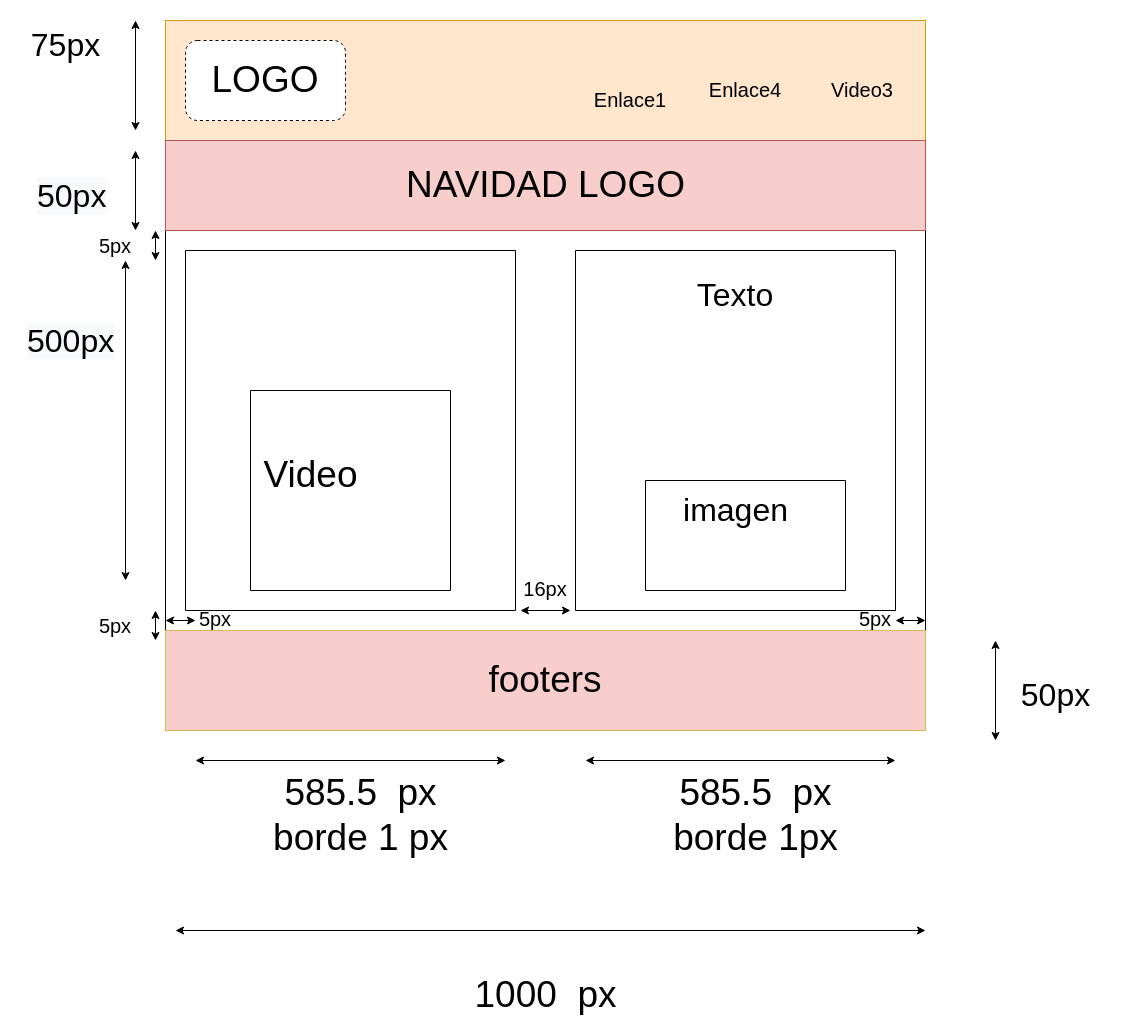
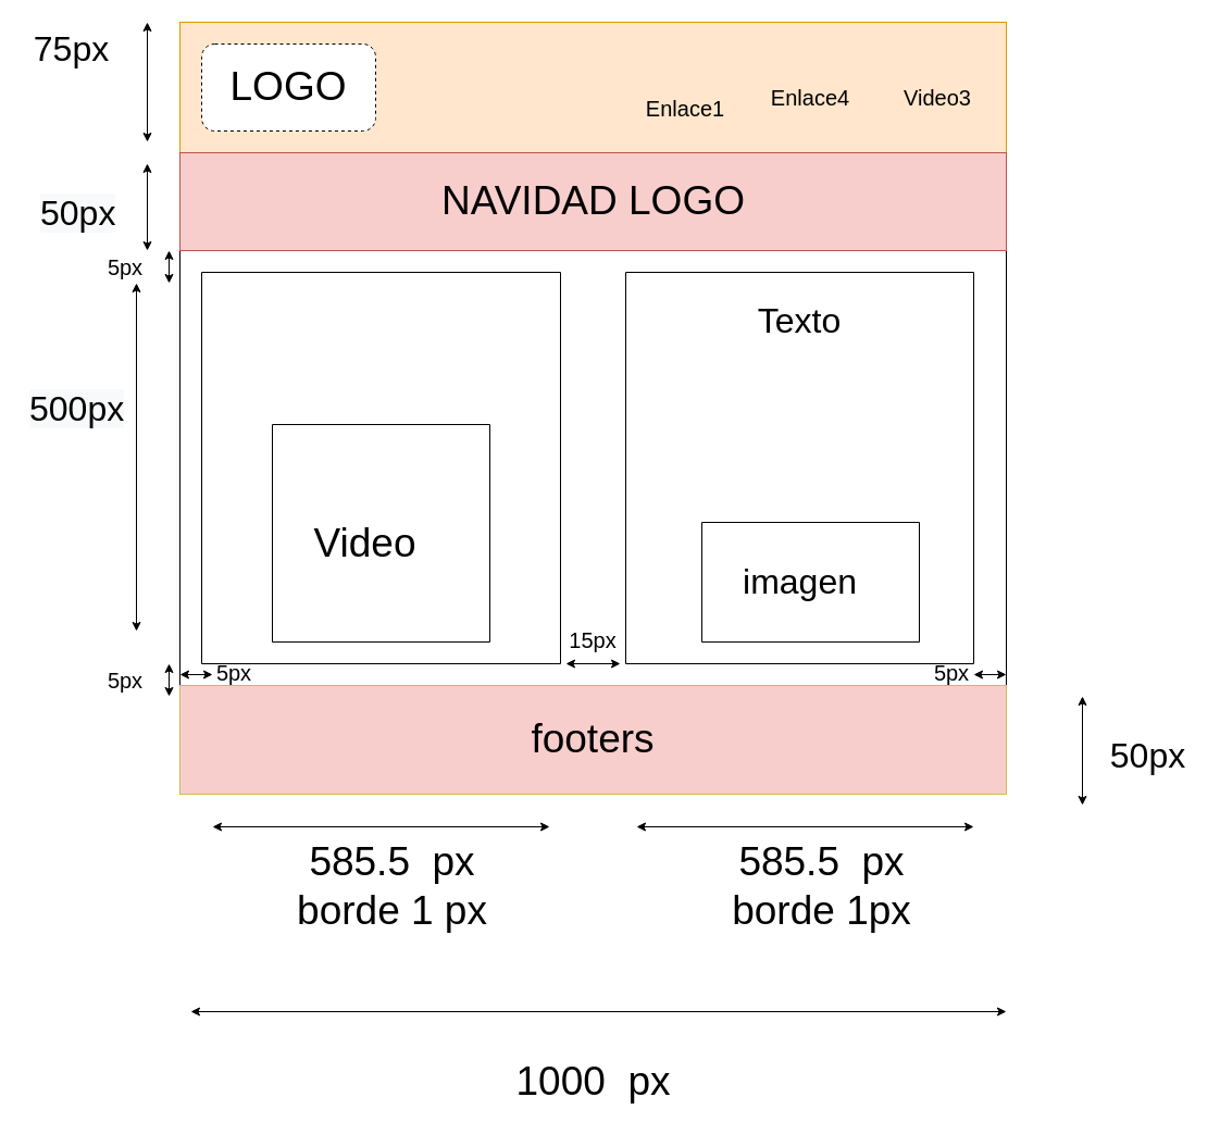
  <mxCell id="0" />
  <mxCell id="1" parent="0" />
  <mxCell id="2" value="" style="swimlane;startSize=0;" parent="1" vertex="1"><mxGeometry x="165" y="20" width="760" height="710" as="geometry" /></mxCell>
  <mxCell id="3" value="" style="rounded=0;whiteSpace=wrap;html=1;fillColor=#ffe6cc;strokeColor=#d79b00;" parent="2" vertex="1"><mxGeometry width="760" height="120" as="geometry" /></mxCell>
  <mxCell id="4" value="" style="rounded=0;whiteSpace=wrap;html=1;fillColor=#f8cecc;strokeColor=#b85450;" parent="2" vertex="1"><mxGeometry y="120" width="760" height="90" as="geometry" /></mxCell>
  <mxCell id="5" value="LOGO" style="rounded=1;whiteSpace=wrap;html=1;fontSize=37;dashed=1;" parent="2" vertex="1"><mxGeometry x="20" y="20" width="160" height="80" as="geometry" /></mxCell>
  <mxCell id="6" value="footers" style="rounded=0;whiteSpace=wrap;html=1;fontSize=37;fillColor=#f8cecc;strokeColor=#d6b656;" parent="2" vertex="1"><mxGeometry y="610" width="760" height="100" as="geometry" /></mxCell>
  <mxCell id="7" value="" style="swimlane;startSize=0;fontSize=37;" parent="2" vertex="1"><mxGeometry x="20" y="230" width="330" height="360" as="geometry" /></mxCell>
  <mxCell id="8" value="" style="swimlane;startSize=0;fontSize=37;" parent="7" vertex="1"><mxGeometry x="65" y="140" width="200" height="200" as="geometry" /></mxCell>
  <mxCell id="9" value="" style="swimlane;startSize=0;fontSize=37;" parent="2" vertex="1"><mxGeometry x="410" y="230" width="320" height="360" as="geometry" /></mxCell>
  <mxCell id="10" value="" style="swimlane;startSize=0;fontSize=32;" parent="9" vertex="1"><mxGeometry x="70" y="230" width="200" height="110" as="geometry" /></mxCell>
- <mxCell id="11" value="imagen" style="text;html=1;align=center;verticalAlign=middle;resizable=0;points=[];autosize=1;strokeColor=none;fillColor=none;fontSize=32;" parent="10" vertex="1"><mxGeometry x="30" y="10" width="120" height="40" as="geometry" /></mxCell>
+ <mxCell id="11" value="imagen" style="text;html=1;align=center;verticalAlign=middle;resizable=0;points=[];autosize=1;strokeColor=none;fillColor=none;fontSize=32;" parent="10" vertex="1"><mxGeometry x="30" y="35" width="120" height="40" as="geometry" /></mxCell>
  <mxCell id="12" value="Texto" style="text;html=1;strokeColor=none;fillColor=none;align=center;verticalAlign=middle;whiteSpace=wrap;rounded=0;fontSize=32;" parent="9" vertex="1"><mxGeometry x="130" y="30" width="60" height="30" as="geometry" /></mxCell>
  <mxCell id="13" value="NAVIDAD LOGO" style="text;html=1;align=center;verticalAlign=middle;resizable=0;points=[];autosize=1;strokeColor=none;fillColor=none;fontSize=37;" parent="2" vertex="1"><mxGeometry x="210" y="140" width="340" height="50" as="geometry" /></mxCell>
  <mxCell id="14" value="&lt;span style=&quot;font-size: 20px&quot;&gt;Enlace1&lt;/span&gt;" style="text;html=1;strokeColor=none;fillColor=none;align=center;verticalAlign=middle;whiteSpace=wrap;rounded=0;fontSize=37;" parent="2" vertex="1"><mxGeometry x="435" y="60" width="60" height="30" as="geometry" /></mxCell>
  <mxCell id="15" value="&lt;span style=&quot;font-size: 20px&quot;&gt;Video3&lt;/span&gt;" style="text;html=1;strokeColor=none;fillColor=none;align=center;verticalAlign=middle;whiteSpace=wrap;rounded=0;fontSize=37;" parent="2" vertex="1"><mxGeometry x="667" y="50" width="60" height="30" as="geometry" /></mxCell>
  <mxCell id="16" value="&lt;span style=&quot;font-size: 20px&quot;&gt;Enlace4&lt;/span&gt;" style="text;html=1;strokeColor=none;fillColor=none;align=center;verticalAlign=middle;whiteSpace=wrap;rounded=0;fontSize=37;" parent="2" vertex="1"><mxGeometry x="550" y="50" width="60" height="30" as="geometry" /></mxCell>
  <mxCell id="17" value="" style="endArrow=classic;startArrow=classic;html=1;rounded=0;fontSize=32;" parent="2" edge="1"><mxGeometry width="50" height="50" relative="1" as="geometry"><mxPoint y="600" as="sourcePoint" /><mxPoint x="30" y="600" as="targetPoint" /></mxGeometry></mxCell>
  <mxCell id="18" value="" style="endArrow=classic;startArrow=classic;html=1;rounded=0;fontSize=32;" parent="2" edge="1"><mxGeometry width="50" height="50" relative="1" as="geometry"><mxPoint x="730.0" y="600" as="sourcePoint" /><mxPoint x="760.0" y="600" as="targetPoint" /></mxGeometry></mxCell>
  <mxCell id="19" value="" style="endArrow=classic;startArrow=classic;html=1;rounded=0;fontSize=32;" parent="2" edge="1"><mxGeometry width="50" height="50" relative="1" as="geometry"><mxPoint x="355.0" y="590" as="sourcePoint" /><mxPoint x="405" y="590" as="targetPoint" /></mxGeometry></mxCell>
- <mxCell id="20" value="&lt;font style=&quot;font-size: 20px&quot;&gt;16px&lt;/font&gt;" style="text;html=1;strokeColor=none;fillColor=none;align=center;verticalAlign=middle;whiteSpace=wrap;rounded=0;fontSize=32;" parent="2" vertex="1"><mxGeometry x="350" y="550" width="60" height="30" as="geometry" /></mxCell>
+ <mxCell id="20" value="&lt;font style=&quot;font-size: 20px&quot;&gt;15px&lt;/font&gt;" style="text;html=1;strokeColor=none;fillColor=none;align=center;verticalAlign=middle;whiteSpace=wrap;rounded=0;fontSize=32;" parent="2" vertex="1"><mxGeometry x="350" y="550" width="60" height="30" as="geometry" /></mxCell>
  <mxCell id="21" value="&lt;font style=&quot;font-size: 20px&quot;&gt;5px&lt;/font&gt;" style="text;html=1;strokeColor=none;fillColor=none;align=center;verticalAlign=middle;whiteSpace=wrap;rounded=0;fontSize=32;" parent="2" vertex="1"><mxGeometry x="20" y="580" width="60" height="30" as="geometry" /></mxCell>
  <mxCell id="22" value="&lt;font style=&quot;font-size: 20px&quot;&gt;5px&lt;/font&gt;" style="text;html=1;strokeColor=none;fillColor=none;align=center;verticalAlign=middle;whiteSpace=wrap;rounded=0;fontSize=32;" parent="2" vertex="1"><mxGeometry x="680" y="580" width="60" height="30" as="geometry" /></mxCell>
  <mxCell id="23" value="" style="endArrow=classic;startArrow=classic;html=1;rounded=0;" parent="1" edge="1"><mxGeometry width="50" height="50" relative="1" as="geometry"><mxPoint x="175" y="930" as="sourcePoint" /><mxPoint x="925" y="930" as="targetPoint" /></mxGeometry></mxCell>
  <mxCell id="24" value="&lt;font style=&quot;font-size: 37px&quot;&gt;1000&amp;nbsp; px&lt;/font&gt;" style="text;html=1;align=center;verticalAlign=middle;resizable=0;points=[];autosize=1;strokeColor=none;fillColor=none;" parent="1" vertex="1"><mxGeometry x="465" y="980" width="160" height="30" as="geometry" /></mxCell>
- <mxCell id="25" value="Video" style="text;html=1;align=center;verticalAlign=middle;resizable=0;points=[];autosize=1;strokeColor=none;fillColor=none;fontSize=37;" parent="1" vertex="1"><mxGeometry x="255" y="450" width="110" height="50" as="geometry" /></mxCell>
+ <mxCell id="25" value="Video" style="text;html=1;align=center;verticalAlign=middle;resizable=0;points=[];autosize=1;strokeColor=none;fillColor=none;fontSize=37;" parent="1" vertex="1"><mxGeometry x="280" y="475" width="110" height="50" as="geometry" /></mxCell>
  <mxCell id="26" value="" style="endArrow=classic;startArrow=classic;html=1;rounded=0;fontSize=20;" parent="1" edge="1"><mxGeometry width="50" height="50" relative="1" as="geometry"><mxPoint x="135" y="130" as="sourcePoint" /><mxPoint x="135" y="20" as="targetPoint" /><Array as="points" /></mxGeometry></mxCell>
  <mxCell id="27" value="" style="endArrow=classic;startArrow=classic;html=1;rounded=0;fontSize=20;" parent="1" edge="1"><mxGeometry width="50" height="50" relative="1" as="geometry"><mxPoint x="135" y="230" as="sourcePoint" /><mxPoint x="135" y="150" as="targetPoint" /><Array as="points" /></mxGeometry></mxCell>
  <mxCell id="28" value="&lt;font style=&quot;font-size: 32px&quot;&gt;75px&lt;/font&gt;" style="text;html=1;align=center;verticalAlign=middle;resizable=0;points=[];autosize=1;strokeColor=none;fillColor=none;fontSize=20;" parent="1" vertex="1"><mxGeometry x="20" y="30" width="90" height="30" as="geometry" /></mxCell>
  <mxCell id="29" value="&lt;span style=&quot;color: rgb(0 , 0 , 0) ; font-family: &amp;#34;helvetica&amp;#34; ; font-size: 32px ; font-style: normal ; font-weight: 400 ; letter-spacing: normal ; text-align: center ; text-indent: 0px ; text-transform: none ; word-spacing: 0px ; background-color: rgb(248 , 249 , 250) ; display: inline ; float: none&quot;&gt;50px&lt;/span&gt;" style="text;whiteSpace=wrap;html=1;fontSize=32;" parent="1" vertex="1"><mxGeometry x="35" y="170" width="90" height="50" as="geometry" /></mxCell>
  <mxCell id="30" value="" style="endArrow=classic;startArrow=classic;html=1;rounded=0;fontSize=32;" parent="1" edge="1"><mxGeometry width="50" height="50" relative="1" as="geometry"><mxPoint x="125" y="580" as="sourcePoint" /><mxPoint x="125" y="260" as="targetPoint" /></mxGeometry></mxCell>
- <mxCell id="31" value="&lt;span style=&quot;color: rgb(0 , 0 , 0) ; font-family: &amp;#34;helvetica&amp;#34; ; font-size: 32px ; font-style: normal ; font-weight: 400 ; letter-spacing: normal ; text-align: center ; text-indent: 0px ; text-transform: none ; word-spacing: 0px ; background-color: rgb(248 , 249 , 250) ; display: inline ; float: none&quot;&gt;500px&lt;/span&gt;" style="text;whiteSpace=wrap;html=1;fontSize=32;" parent="1" vertex="1"><mxGeometry x="25" y="315" width="90" height="50" as="geometry" /></mxCell>
+ <mxCell id="31" value="&lt;span style=&quot;color: rgb(0 , 0 , 0) ; font-family: &amp;#34;helvetica&amp;#34; ; font-size: 32px ; font-style: normal ; font-weight: 400 ; letter-spacing: normal ; text-align: center ; text-indent: 0px ; text-transform: none ; word-spacing: 0px ; background-color: rgb(248 , 249 , 250) ; display: inline ; float: none&quot;&gt;500px&lt;/span&gt;" style="text;whiteSpace=wrap;html=1;fontSize=32;" parent="1" vertex="1"><mxGeometry x="25" y="350" width="90" height="50" as="geometry" /></mxCell>
  <mxCell id="32" value="" style="endArrow=classic;startArrow=classic;html=1;rounded=0;fontSize=20;" parent="1" edge="1"><mxGeometry width="50" height="50" relative="1" as="geometry"><mxPoint x="155" y="640" as="sourcePoint" /><mxPoint x="155" y="610" as="targetPoint" /></mxGeometry></mxCell>
  <mxCell id="33" value="5px" style="text;html=1;strokeColor=none;fillColor=none;align=center;verticalAlign=middle;whiteSpace=wrap;rounded=0;fontSize=20;" parent="1" vertex="1"><mxGeometry x="85" y="610" width="60" height="30" as="geometry" /></mxCell>
  <mxCell id="34" value="" style="endArrow=classic;startArrow=classic;html=1;rounded=0;fontSize=20;" parent="1" edge="1"><mxGeometry width="50" height="50" relative="1" as="geometry"><mxPoint x="155" y="260" as="sourcePoint" /><mxPoint x="155" y="230" as="targetPoint" /></mxGeometry></mxCell>
  <mxCell id="35" value="5px" style="text;html=1;strokeColor=none;fillColor=none;align=center;verticalAlign=middle;whiteSpace=wrap;rounded=0;fontSize=20;" parent="1" vertex="1"><mxGeometry x="85" y="230" width="60" height="30" as="geometry" /></mxCell>
  <mxCell id="36" value="" style="endArrow=classic;startArrow=classic;html=1;rounded=0;fontSize=20;" parent="1" edge="1"><mxGeometry width="50" height="50" relative="1" as="geometry"><mxPoint x="195" y="760" as="sourcePoint" /><mxPoint x="505" y="760" as="targetPoint" /></mxGeometry></mxCell>
  <mxCell id="37" value="&lt;font style=&quot;font-size: 37px&quot;&gt;585.5&amp;nbsp; px&lt;br&gt;borde 1 px&lt;br&gt;&lt;/font&gt;" style="text;html=1;align=center;verticalAlign=middle;resizable=0;points=[];autosize=1;strokeColor=none;fillColor=none;" parent="1" vertex="1"><mxGeometry x="265" y="790" width="190" height="50" as="geometry" /></mxCell>
  <mxCell id="38" value="" style="endArrow=classic;startArrow=classic;html=1;rounded=0;fontSize=20;" parent="1" edge="1"><mxGeometry width="50" height="50" relative="1" as="geometry"><mxPoint x="585" y="760" as="sourcePoint" /><mxPoint x="895" y="760" as="targetPoint" /></mxGeometry></mxCell>
  <mxCell id="39" value="&lt;font style=&quot;font-size: 37px&quot;&gt;585.5&amp;nbsp; px&lt;br&gt;borde 1px&lt;br&gt;&lt;/font&gt;" style="text;html=1;align=center;verticalAlign=middle;resizable=0;points=[];autosize=1;strokeColor=none;fillColor=none;" parent="1" vertex="1"><mxGeometry x="665" y="790" width="180" height="50" as="geometry" /></mxCell>
  <mxCell id="40" value="" style="endArrow=classic;startArrow=classic;html=1;rounded=0;fontSize=20;" parent="1" edge="1"><mxGeometry width="50" height="50" relative="1" as="geometry"><mxPoint x="995" y="740" as="sourcePoint" /><mxPoint x="995" y="640" as="targetPoint" /></mxGeometry></mxCell>
  <mxCell id="41" value="&lt;font style=&quot;font-size: 32px&quot;&gt;50px&lt;/font&gt;" style="text;html=1;align=center;verticalAlign=middle;resizable=0;points=[];autosize=1;strokeColor=none;fillColor=none;fontSize=20;" parent="1" vertex="1"><mxGeometry x="1010" y="680" width="90" height="30" as="geometry" /></mxCell>
